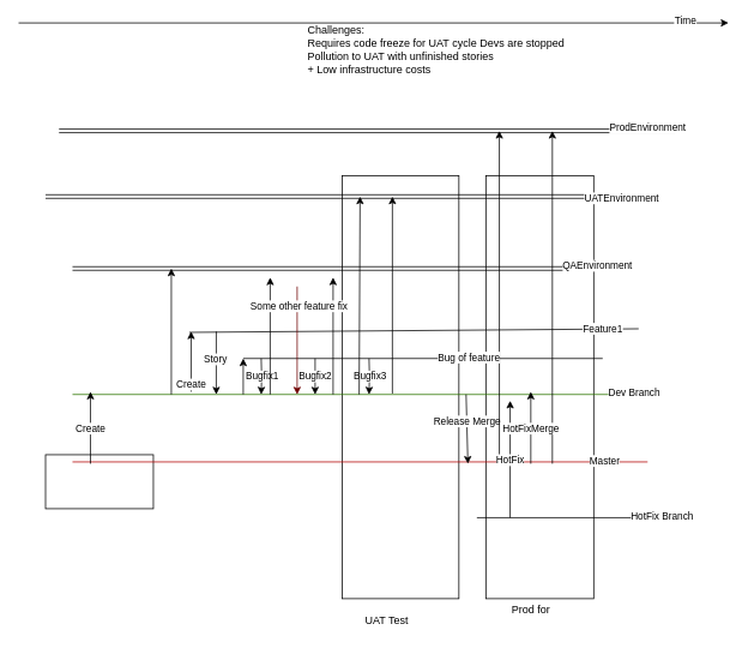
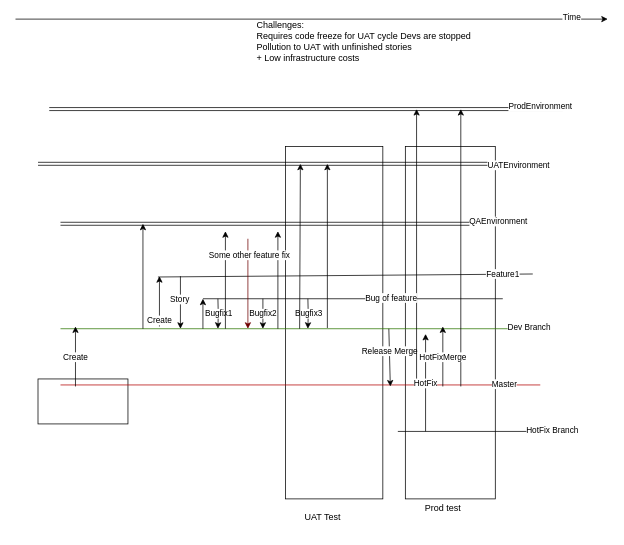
  <mxCell id="0" />
  <mxCell id="1" parent="0" />
  <mxCell id="2" value="" style="rounded=0;whiteSpace=wrap;html=1;" vertex="1" parent="1"><mxGeometry x="540" y="195" width="120" height="470" as="geometry" /></mxCell>
  <mxCell id="3" value="" style="rounded=0;whiteSpace=wrap;html=1;" vertex="1" parent="1"><mxGeometry x="50" y="505" width="120" height="60" as="geometry" /></mxCell>
  <mxCell id="4" value="" style="whiteSpace=wrap;html=1;" vertex="1" parent="1"><mxGeometry x="380" y="195" width="130" height="470" as="geometry" /></mxCell>
  <mxCell id="5" value="" style="endArrow=none;html=1;rounded=0;fillColor=#60a917;strokeColor=#2D7600;" edge="1" parent="1"><mxGeometry width="50" height="50" relative="1" as="geometry"><mxPoint x="80" y="438" as="sourcePoint" /><mxPoint x="720" y="438" as="targetPoint" /></mxGeometry></mxCell>
  <mxCell id="6" value="Dev Branch" style="edgeLabel;html=1;align=center;verticalAlign=middle;resizable=0;points=[];" vertex="1" connectable="0" parent="5"><mxGeometry x="0.949" y="3" relative="1" as="geometry"><mxPoint as="offset" /></mxGeometry></mxCell>
  <mxCell id="7" value="" style="endArrow=none;html=1;rounded=0;fillColor=#e51400;strokeColor=#B20000;" edge="1" parent="1"><mxGeometry width="50" height="50" relative="1" as="geometry"><mxPoint x="80" y="513" as="sourcePoint" /><mxPoint x="720" y="513" as="targetPoint" /></mxGeometry></mxCell>
  <mxCell id="8" value="Master" style="edgeLabel;html=1;align=center;verticalAlign=middle;resizable=0;points=[];" vertex="1" connectable="0" parent="7"><mxGeometry x="0.847" y="2" relative="1" as="geometry"><mxPoint as="offset" /></mxGeometry></mxCell>
  <mxCell id="9" style="edgeStyle=orthogonalEdgeStyle;rounded=0;orthogonalLoop=1;jettySize=auto;html=1;" edge="1" parent="1"><mxGeometry relative="1" as="geometry"><mxPoint x="240" y="438" as="targetPoint" /><mxPoint x="240" y="368" as="sourcePoint" /></mxGeometry></mxCell>
  <mxCell id="10" value="Story" style="edgeLabel;html=1;align=center;verticalAlign=middle;resizable=0;points=[];" vertex="1" connectable="0" parent="9"><mxGeometry x="0.833" y="-2" relative="1" as="geometry"><mxPoint y="-34" as="offset" /></mxGeometry></mxCell>
  <mxCell id="11" style="edgeStyle=orthogonalEdgeStyle;rounded=0;orthogonalLoop=1;jettySize=auto;html=1;" edge="1" parent="1"><mxGeometry relative="1" as="geometry"><mxPoint x="290" y="438" as="targetPoint" /><mxPoint x="290" y="398" as="sourcePoint" /></mxGeometry></mxCell>
  <mxCell id="12" value="Bugfix1" style="edgeLabel;html=1;align=center;verticalAlign=middle;resizable=0;points=[];" vertex="1" connectable="0" parent="11"><mxGeometry x="0.707" relative="1" as="geometry"><mxPoint y="-14" as="offset" /></mxGeometry></mxCell>
  <mxCell id="13" style="edgeStyle=orthogonalEdgeStyle;rounded=0;orthogonalLoop=1;jettySize=auto;html=1;" edge="1" parent="1"><mxGeometry relative="1" as="geometry"><mxPoint x="410" y="438" as="targetPoint" /><mxPoint x="410" y="398" as="sourcePoint" /></mxGeometry></mxCell>
  <mxCell id="14" value="Bugfix3" style="edgeLabel;html=1;align=center;verticalAlign=middle;resizable=0;points=[];" vertex="1" connectable="0" parent="13"><mxGeometry x="0.501" y="-2" relative="1" as="geometry"><mxPoint x="2" y="-10" as="offset" /></mxGeometry></mxCell>
  <mxCell id="15" value="" style="endArrow=classic;html=1;rounded=0;" edge="1" parent="1"><mxGeometry width="50" height="50" relative="1" as="geometry"><mxPoint x="20" y="25" as="sourcePoint" /><mxPoint x="810" y="25" as="targetPoint" /></mxGeometry></mxCell>
  <mxCell id="16" value="Time" style="edgeLabel;html=1;align=center;verticalAlign=middle;resizable=0;points=[];" vertex="1" connectable="0" parent="15"><mxGeometry x="0.877" y="3" relative="1" as="geometry"><mxPoint as="offset" /></mxGeometry></mxCell>
  <mxCell id="17" value="" style="endArrow=none;html=1;rounded=0;" edge="1" parent="1"><mxGeometry width="50" height="50" relative="1" as="geometry"><mxPoint x="210" y="369" as="sourcePoint" /><mxPoint x="710" y="365" as="targetPoint" /></mxGeometry></mxCell>
  <mxCell id="18" value="Feature1" style="edgeLabel;html=1;align=center;verticalAlign=middle;resizable=0;points=[];" vertex="1" connectable="0" parent="17"><mxGeometry x="0.656" y="1" relative="1" as="geometry"><mxPoint x="46" as="offset" /></mxGeometry></mxCell>
  <mxCell id="19" value="" style="endArrow=classic;html=1;rounded=0;" edge="1" parent="1"><mxGeometry width="50" height="50" relative="1" as="geometry"><mxPoint x="212" y="435" as="sourcePoint" /><mxPoint x="212" y="368" as="targetPoint" /></mxGeometry></mxCell>
  <mxCell id="20" value="Create" style="edgeLabel;html=1;align=center;verticalAlign=middle;resizable=0;points=[];" vertex="1" connectable="0" parent="19"><mxGeometry x="-0.743" y="1" relative="1" as="geometry"><mxPoint as="offset" /></mxGeometry></mxCell>
  <mxCell id="21" value="" style="endArrow=classic;html=1;rounded=0;" edge="1" parent="1"><mxGeometry width="50" height="50" relative="1" as="geometry"><mxPoint x="350" y="398" as="sourcePoint" /><mxPoint x="350" y="438" as="targetPoint" /></mxGeometry></mxCell>
  <mxCell id="22" value="Bugfix2" style="edgeLabel;html=1;align=center;verticalAlign=middle;resizable=0;points=[];" vertex="1" connectable="0" parent="21"><mxGeometry x="-0.048" y="-1" relative="1" as="geometry"><mxPoint as="offset" /></mxGeometry></mxCell>
  <mxCell id="23" value="" style="shape=link;html=1;rounded=0;" edge="1" parent="1"><mxGeometry width="100" relative="1" as="geometry"><mxPoint x="80" y="298" as="sourcePoint" /><mxPoint x="690" y="298" as="targetPoint" /></mxGeometry></mxCell>
  <mxCell id="24" value="QAEnvironment" style="edgeLabel;html=1;align=center;verticalAlign=middle;resizable=0;points=[];" vertex="1" connectable="0" parent="23"><mxGeometry x="0.907" y="4" relative="1" as="geometry"><mxPoint x="1" as="offset" /></mxGeometry></mxCell>
  <mxCell id="25" value="" style="endArrow=classic;html=1;rounded=0;" edge="1" parent="1"><mxGeometry width="50" height="50" relative="1" as="geometry"><mxPoint x="190" y="438" as="sourcePoint" /><mxPoint x="190" y="298" as="targetPoint" /></mxGeometry></mxCell>
  <mxCell id="26" value="" style="endArrow=classic;html=1;rounded=0;" edge="1" parent="1"><mxGeometry width="50" height="50" relative="1" as="geometry"><mxPoint x="300" y="438" as="sourcePoint" /><mxPoint x="300" y="308" as="targetPoint" /></mxGeometry></mxCell>
  <mxCell id="27" value="" style="shape=link;html=1;rounded=0;" edge="1" parent="1"><mxGeometry width="100" relative="1" as="geometry"><mxPoint x="50" y="218" as="sourcePoint" /><mxPoint x="720" y="218" as="targetPoint" /></mxGeometry></mxCell>
  <mxCell id="28" value="UATEnvironment" style="edgeLabel;html=1;align=center;verticalAlign=middle;resizable=0;points=[];" vertex="1" connectable="0" parent="27"><mxGeometry x="0.909" y="-1" relative="1" as="geometry"><mxPoint as="offset" /></mxGeometry></mxCell>
  <mxCell id="29" value="" style="endArrow=classic;html=1;rounded=0;" edge="1" parent="1"><mxGeometry width="50" height="50" relative="1" as="geometry"><mxPoint x="370" y="438" as="sourcePoint" /><mxPoint x="370" y="308" as="targetPoint" /></mxGeometry></mxCell>
  <mxCell id="30" value="" style="endArrow=classic;html=1;rounded=0;" edge="1" parent="1"><mxGeometry width="50" height="50" relative="1" as="geometry"><mxPoint x="518" y="438" as="sourcePoint" /><mxPoint x="520" y="515" as="targetPoint" /></mxGeometry></mxCell>
  <mxCell id="31" value="Release Merge" style="edgeLabel;html=1;align=center;verticalAlign=middle;resizable=0;points=[];" vertex="1" connectable="0" parent="30"><mxGeometry x="-0.227" relative="1" as="geometry"><mxPoint as="offset" /></mxGeometry></mxCell>
  <mxCell id="32" value="" style="endArrow=classic;html=1;rounded=0;" edge="1" parent="1"><mxGeometry width="50" height="50" relative="1" as="geometry"><mxPoint x="399" y="438" as="sourcePoint" /><mxPoint x="400" y="218" as="targetPoint" /></mxGeometry></mxCell>
  <mxCell id="33" value="" style="shape=link;html=1;rounded=0;" edge="1" parent="1"><mxGeometry width="100" relative="1" as="geometry"><mxPoint x="65" y="145" as="sourcePoint" /><mxPoint x="750" y="145" as="targetPoint" /></mxGeometry></mxCell>
  <mxCell id="34" value="ProdEnvironment" style="edgeLabel;html=1;align=center;verticalAlign=middle;resizable=0;points=[];" vertex="1" connectable="0" parent="33"><mxGeometry x="0.907" y="4" relative="1" as="geometry"><mxPoint x="1" as="offset" /></mxGeometry></mxCell>
  <mxCell id="35" value="" style="endArrow=classic;html=1;rounded=0;" edge="1" parent="1"><mxGeometry width="50" height="50" relative="1" as="geometry"><mxPoint x="555" y="515" as="sourcePoint" /><mxPoint x="555" y="145" as="targetPoint" /></mxGeometry></mxCell>
  <mxCell id="36" value="" style="endArrow=none;html=1;rounded=0;" edge="1" parent="1"><mxGeometry width="50" height="50" relative="1" as="geometry"><mxPoint x="270" y="398" as="sourcePoint" /><mxPoint x="670" y="398" as="targetPoint" /></mxGeometry></mxCell>
  <mxCell id="37" value="Bug of feature" style="edgeLabel;html=1;align=center;verticalAlign=middle;resizable=0;points=[];" vertex="1" connectable="0" parent="36"><mxGeometry x="0.248" y="2" relative="1" as="geometry"><mxPoint as="offset" /></mxGeometry></mxCell>
  <mxCell id="38" value="" style="endArrow=classic;html=1;rounded=0;" edge="1" parent="1"><mxGeometry width="50" height="50" relative="1" as="geometry"><mxPoint x="270" y="438" as="sourcePoint" /><mxPoint x="270" y="398" as="targetPoint" /></mxGeometry></mxCell>
  <mxCell id="39" value="" style="endArrow=classic;html=1;rounded=0;fillColor=#a20025;strokeColor=#6F0000;" edge="1" parent="1"><mxGeometry width="50" height="50" relative="1" as="geometry"><mxPoint x="330" y="318" as="sourcePoint" /><mxPoint x="330" y="438" as="targetPoint" /></mxGeometry></mxCell>
  <mxCell id="40" value="Some other feature fix" style="edgeLabel;html=1;align=center;verticalAlign=middle;resizable=0;points=[];" vertex="1" connectable="0" parent="39"><mxGeometry x="-0.643" y="1" relative="1" as="geometry"><mxPoint as="offset" /></mxGeometry></mxCell>
  <mxCell id="41" value="" style="endArrow=classic;html=1;rounded=0;" edge="1" parent="1"><mxGeometry width="50" height="50" relative="1" as="geometry"><mxPoint x="436" y="437" as="sourcePoint" /><mxPoint x="436" y="218" as="targetPoint" /></mxGeometry></mxCell>
  <mxCell id="42" value="&lt;div&gt;Challenges:&lt;/div&gt;Requires code freeze for UAT cycle Devs are stopped&lt;div&gt;&lt;span style=&quot;background-color: transparent; color: light-dark(rgb(0, 0, 0), rgb(255, 255, 255));&quot;&gt;Pollution to UAT with unfinished stories&lt;/span&gt;&lt;/div&gt;&lt;div&gt;&lt;span style=&quot;background-color: transparent; color: light-dark(rgb(0, 0, 0), rgb(255, 255, 255));&quot;&gt;+ Low infrastructure costs&lt;/span&gt;&lt;/div&gt;" style="text;html=1;align=left;verticalAlign=middle;resizable=0;points=[];autosize=1;strokeColor=none;fillColor=none;" vertex="1" parent="1"><mxGeometry x="340" y="20" width="310" height="70" as="geometry" /></mxCell>
  <mxCell id="43" value="" style="endArrow=classic;html=1;rounded=0;" edge="1" parent="1"><mxGeometry width="50" height="50" relative="1" as="geometry"><mxPoint x="100" y="515" as="sourcePoint" /><mxPoint x="100" y="435" as="targetPoint" /></mxGeometry></mxCell>
  <mxCell id="44" value="Create" style="edgeLabel;html=1;align=center;verticalAlign=middle;resizable=0;points=[];" vertex="1" connectable="0" parent="43"><mxGeometry x="0.004" y="1" relative="1" as="geometry"><mxPoint as="offset" /></mxGeometry></mxCell>
  <mxCell id="45" value="UAT Test" style="text;html=1;align=center;verticalAlign=middle;whiteSpace=wrap;rounded=0;" vertex="1" parent="1"><mxGeometry x="400" y="675" width="60" height="30" as="geometry" /></mxCell>
- <mxCell id="46" value="Prod for" style="text;html=1;align=center;verticalAlign=middle;resizable=0;points=[];autosize=1;strokeColor=none;fillColor=none;" vertex="1" parent="1"><mxGeometry x="555" y="663" width="70" height="30" as="geometry" /></mxCell>
+ <mxCell id="46" value="Prod test" style="text;html=1;align=center;verticalAlign=middle;resizable=0;points=[];autosize=1;strokeColor=none;fillColor=none;" vertex="1" parent="1"><mxGeometry x="555" y="663" width="70" height="30" as="geometry" /></mxCell>
  <mxCell id="47" value="" style="endArrow=none;html=1;rounded=0;" edge="1" parent="1"><mxGeometry width="50" height="50" relative="1" as="geometry"><mxPoint x="770" y="575" as="sourcePoint" /><mxPoint x="530" y="575" as="targetPoint" /></mxGeometry></mxCell>
  <mxCell id="48" value="HotFix Branch" style="edgeLabel;html=1;align=center;verticalAlign=middle;resizable=0;points=[];" vertex="1" connectable="0" parent="47"><mxGeometry x="-0.707" y="-2" relative="1" as="geometry"><mxPoint as="offset" /></mxGeometry></mxCell>
  <mxCell id="49" value="" style="endArrow=classic;html=1;rounded=0;" edge="1" parent="1"><mxGeometry width="50" height="50" relative="1" as="geometry"><mxPoint x="567" y="575" as="sourcePoint" /><mxPoint x="567" y="445" as="targetPoint" /></mxGeometry></mxCell>
  <mxCell id="50" value="HotFix" style="edgeLabel;html=1;align=center;verticalAlign=middle;resizable=0;points=[];" vertex="1" connectable="0" parent="49"><mxGeometry x="0.005" y="1" relative="1" as="geometry"><mxPoint as="offset" /></mxGeometry></mxCell>
  <mxCell id="51" value="" style="endArrow=classic;html=1;rounded=0;" edge="1" parent="1"><mxGeometry width="50" height="50" relative="1" as="geometry"><mxPoint x="614" y="515" as="sourcePoint" /><mxPoint x="614" y="145" as="targetPoint" /></mxGeometry></mxCell>
  <mxCell id="52" value="" style="endArrow=classic;html=1;rounded=0;" edge="1" parent="1"><mxGeometry width="50" height="50" relative="1" as="geometry"><mxPoint x="590" y="515" as="sourcePoint" /><mxPoint x="590" y="435" as="targetPoint" /></mxGeometry></mxCell>
  <mxCell id="53" value="HotFixMerge" style="edgeLabel;html=1;align=center;verticalAlign=middle;resizable=0;points=[];" vertex="1" connectable="0" parent="52"><mxGeometry x="0.005" y="1" relative="1" as="geometry"><mxPoint as="offset" /></mxGeometry></mxCell>
